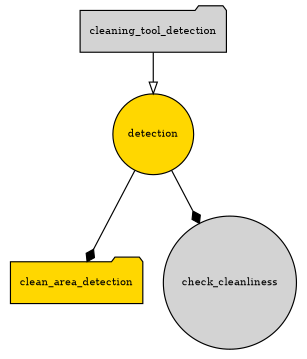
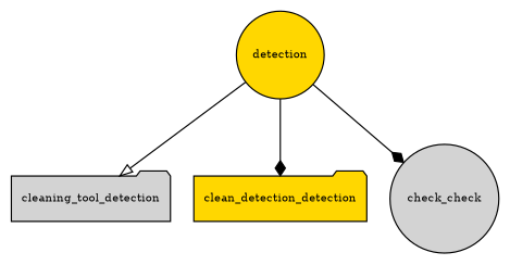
  digraph {
    fontname="times-roman"
    ordering=out
    node [fillcolor=gold fontcolor=black fontname="times-roman" fontsize=9 shape=circle style=filled]
    edge [arrowhead=diamond fontname="times-roman"]
    n1 [label=detection]
    n2 [fillcolor=lightgrey label=cleaning_tool_detection shape=folder]
-   n3 [label=clean_area_detection shape=folder]
-   n4 [fillcolor=lightgrey label=check_cleanliness]
-   n2 -> n1 [arrowhead=onormal]
+   n3 [label=clean_detection_detection shape=folder]
+   n4 [fillcolor=lightgrey label=check_check]
+   n1 -> n2 [arrowhead=onormal]
    n1 -> n3
    n1 -> n4
  }
